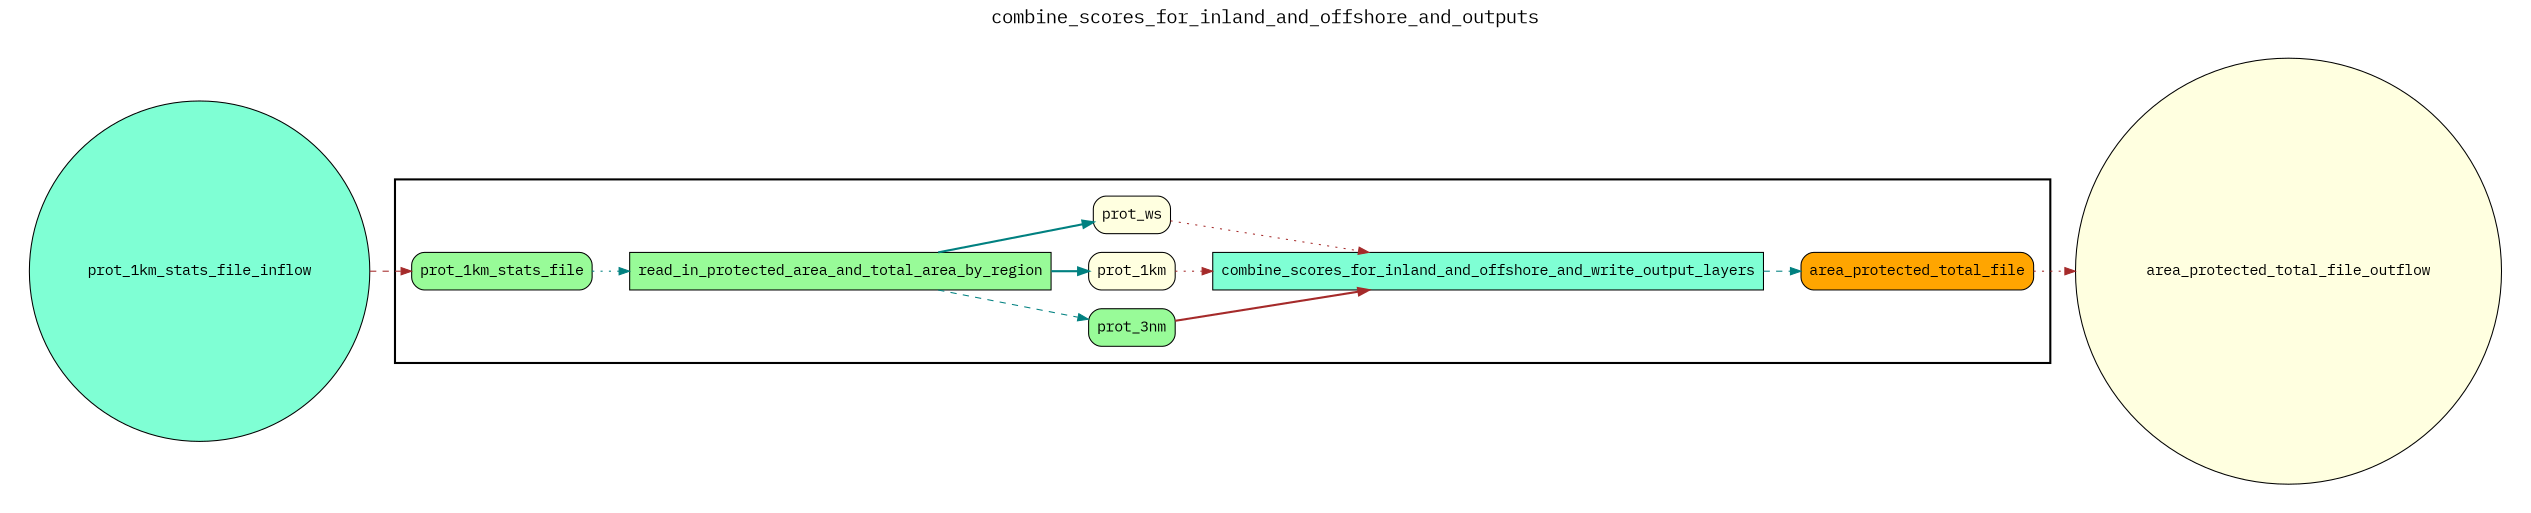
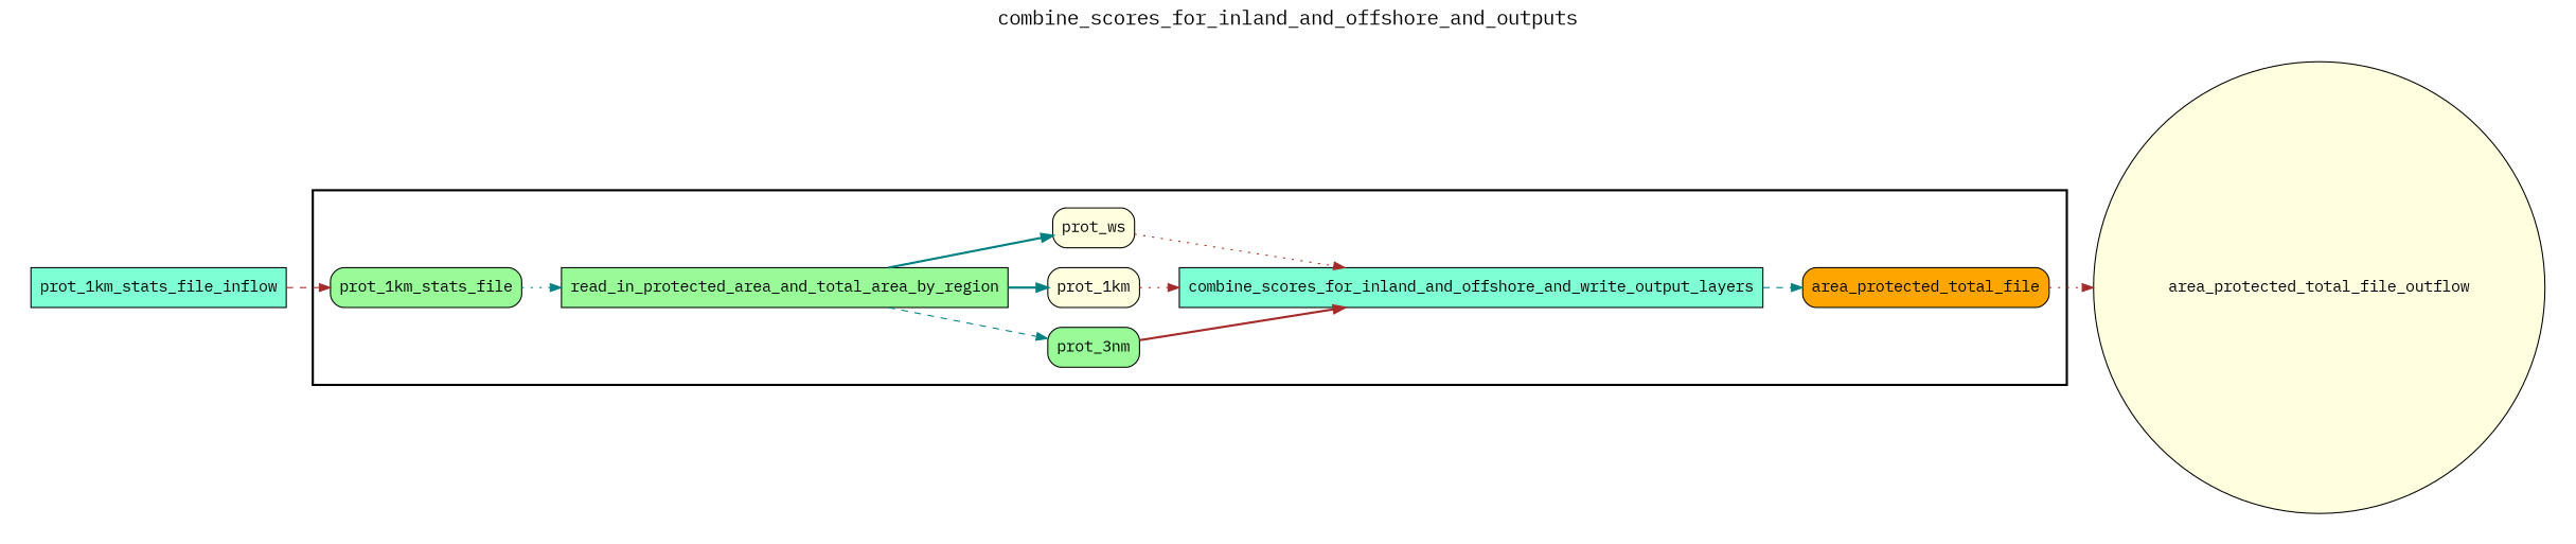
  digraph {
    fontname="IBM Plex Mono"
    fontsize=18
    label=combine_scores_for_inland_and_offshore_and_outputs
    labelloc=t
    rankdir=LR
    node [fillcolor=palegreen fontname="IBM Plex Mono" peripheries=1 shape=box style="rounded,filled"]
    edge [color=teal fontname="IBM Plex Mono" style=dotted]
    combine_scores_for_inland_and_offshore_and_write_output_layers [fillcolor=aquamarine style=filled]
    read_in_protected_area_and_total_area_by_region [style=filled]
    prot_1km_stats_file
    prot_3nm
    prot_1km [fillcolor=lightyellow]
    prot_ws [fillcolor=lightyellow]
    area_protected_total_file [fillcolor=orange]
-   prot_1km_stats_file_inflow [fillcolor=aquamarine shape=circle style=filled width=0.2]
+   prot_1km_stats_file_inflow [fillcolor=aquamarine style=filled width=0.2]
    area_protected_total_file_outflow [fillcolor=lightyellow shape=circle style=filled width=0.2]
    subgraph cluster_1 {
      color=black
      label=""
      penwidth=2
      subgraph cluster_2 {
        color=white
        label=""
        penwidth=2
        combine_scores_for_inland_and_offshore_and_write_output_layers
        read_in_protected_area_and_total_area_by_region
        prot_1km_stats_file
        prot_3nm
        prot_1km
        prot_ws
        area_protected_total_file
      }
    }
    subgraph cluster_3 {
      color=white
      label=""
      penwidth=2
      subgraph cluster_4 {
        color=white
        label=""
        penwidth=2
        prot_1km_stats_file_inflow
      }
    }
    subgraph cluster_5 {
      color=white
      label=""
      penwidth=2
      subgraph cluster_6 {
        color=white
        label=""
        penwidth=2
        area_protected_total_file_outflow
      }
    }
    combine_scores_for_inland_and_offshore_and_write_output_layers -> area_protected_total_file [style=dashed]
    read_in_protected_area_and_total_area_by_region -> prot_3nm [style=dashed]
    read_in_protected_area_and_total_area_by_region -> prot_1km [style=bold]
    read_in_protected_area_and_total_area_by_region -> prot_ws [style=bold]
    prot_1km_stats_file -> read_in_protected_area_and_total_area_by_region
    prot_3nm -> combine_scores_for_inland_and_offshore_and_write_output_layers [color=brown style=bold]
    prot_1km -> combine_scores_for_inland_and_offshore_and_write_output_layers [color=brown]
    prot_ws -> combine_scores_for_inland_and_offshore_and_write_output_layers [color=brown]
    area_protected_total_file -> area_protected_total_file_outflow [color=brown]
    prot_1km_stats_file_inflow -> prot_1km_stats_file [color=brown style=dashed]
  }
